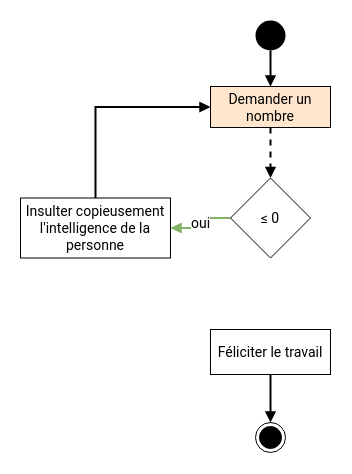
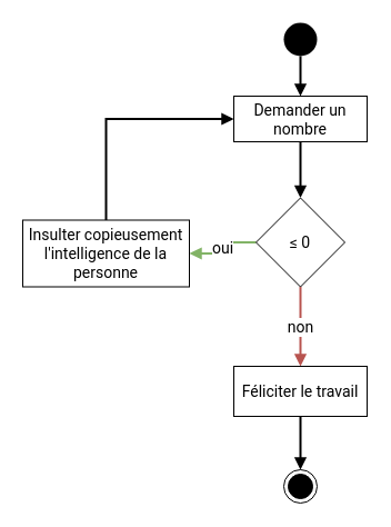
  <mxCell id="0" />
  <mxCell id="1" parent="0" />
  <mxCell id="2" style="edgeStyle=orthogonalEdgeStyle;rounded=0;orthogonalLoop=1;jettySize=auto;html=1;fontSize=14;endArrow=block;endFill=1;strokeWidth=2;exitX=0.5;exitY=1;exitDx=0;exitDy=0;" edge="1" parent="1" source="13" target="4"><mxGeometry relative="1" as="geometry"><mxPoint x="270" y="55" as="sourcePoint" /></mxGeometry></mxCell>
- <mxCell id="3" value="" style="edgeStyle=orthogonalEdgeStyle;rounded=0;orthogonalLoop=1;jettySize=auto;html=1;fontSize=14;endArrow=block;endFill=1;strokeWidth=2;dashed=1;" edge="1" parent="1" source="4" target="7"><mxGeometry relative="1" as="geometry" /></mxCell>
- <mxCell id="4" value="Demander un nombre" style="rounded=0;whiteSpace=wrap;html=1;fontFamily=Roboto;fontSource=https%3A%2F%2Ffonts.googleapis.com%2Fcss%3Ffamily%3DRoboto;fontSize=14;fillColor=#ffe6cc;" vertex="1" parent="1"><mxGeometry x="210" y="86" width="120" height="41" as="geometry" /></mxCell>
+ <mxCell id="3" value="" style="edgeStyle=orthogonalEdgeStyle;rounded=0;orthogonalLoop=1;jettySize=auto;html=1;fontSize=14;endArrow=block;endFill=1;strokeWidth=2;" edge="1" parent="1" source="4" target="7"><mxGeometry relative="1" as="geometry" /></mxCell>
+ <mxCell id="4" value="Demander un nombre" style="rounded=0;whiteSpace=wrap;html=1;fontFamily=Roboto;fontSource=https%3A%2F%2Ffonts.googleapis.com%2Fcss%3Ffamily%3DRoboto;fontSize=14;" vertex="1" parent="1"><mxGeometry x="210" y="86" width="120" height="41" as="geometry" /></mxCell>
  <mxCell id="5" value="oui" style="edgeStyle=orthogonalEdgeStyle;rounded=0;orthogonalLoop=1;jettySize=auto;html=1;fontFamily=Roboto;fontSource=https%3A%2F%2Ffonts.googleapis.com%2Fcss%3Ffamily%3DRoboto;fontSize=14;fontColor=#000000;endArrow=block;endFill=1;strokeWidth=2;fillColor=#d5e8d4;strokeColor=#82b366;" edge="1" parent="1" source="7" target="9"><mxGeometry relative="1" as="geometry" /></mxCell>
+ <mxCell id="6" value="non" style="edgeStyle=orthogonalEdgeStyle;rounded=0;orthogonalLoop=1;jettySize=auto;html=1;fontFamily=Roboto;fontSource=https%3A%2F%2Ffonts.googleapis.com%2Fcss%3Ffamily%3DRoboto;fontSize=14;fontColor=#000000;endArrow=block;endFill=1;strokeWidth=2;fillColor=#f8cecc;strokeColor=#b85450;" edge="1" parent="1" source="7" target="11"><mxGeometry relative="1" as="geometry" /></mxCell>
  <mxCell id="7" value="&lt;span style=&quot;font-family: &amp;#34;source sans pro&amp;#34; , &amp;#34;roboto&amp;#34; , &amp;#34;san francisco&amp;#34; , &amp;#34;segoe ui&amp;#34; , sans-serif&quot;&gt;&lt;font style=&quot;font-size: 14px&quot;&gt;≤&lt;/font&gt;&lt;/span&gt;&amp;nbsp;0" style="rhombus;whiteSpace=wrap;html=1;rounded=0;fontFamily=Roboto;fontSource=https%3A%2F%2Ffonts.googleapis.com%2Fcss%3Ffamily%3DRoboto;fontSize=14;" vertex="1" parent="1"><mxGeometry x="230" y="177.5" width="80" height="80" as="geometry" /></mxCell>
  <mxCell id="8" style="edgeStyle=orthogonalEdgeStyle;rounded=0;orthogonalLoop=1;jettySize=auto;html=1;exitX=0.5;exitY=0;exitDx=0;exitDy=0;entryX=0;entryY=0.5;entryDx=0;entryDy=0;fontFamily=Roboto;fontSource=https%3A%2F%2Ffonts.googleapis.com%2Fcss%3Ffamily%3DRoboto;fontSize=14;fontColor=#000000;endArrow=block;endFill=1;strokeWidth=2;" edge="1" parent="1" source="9" target="4"><mxGeometry relative="1" as="geometry" /></mxCell>
  <mxCell id="9" value="Insulter copieusement l'intelligence de la personne" style="whiteSpace=wrap;html=1;rounded=0;fontFamily=Roboto;fontSource=https%3A%2F%2Ffonts.googleapis.com%2Fcss%3Ffamily%3DRoboto;fontSize=14;" vertex="1" parent="1"><mxGeometry x="20" y="197.5" width="150" height="60" as="geometry" /></mxCell>
  <mxCell id="10" style="edgeStyle=orthogonalEdgeStyle;rounded=0;orthogonalLoop=1;jettySize=auto;html=1;exitX=0.5;exitY=1;exitDx=0;exitDy=0;entryX=0.5;entryY=0;entryDx=0;entryDy=0;fontFamily=Roboto;fontSource=https%3A%2F%2Ffonts.googleapis.com%2Fcss%3Ffamily%3DRoboto;fontSize=14;fontColor=#000000;endArrow=block;endFill=1;strokeWidth=2;" edge="1" parent="1" source="11" target="12"><mxGeometry relative="1" as="geometry"><mxPoint x="270" y="421" as="targetPoint" /></mxGeometry></mxCell>
  <mxCell id="11" value="Féliciter le travail" style="whiteSpace=wrap;html=1;rounded=0;fontFamily=Roboto;fontSource=https%3A%2F%2Ffonts.googleapis.com%2Fcss%3Ffamily%3DRoboto;fontSize=14;" vertex="1" parent="1"><mxGeometry x="210" y="329" width="120" height="45" as="geometry" /></mxCell>
  <mxCell id="12" value="" style="ellipse;html=1;shape=endState;fillColor=#000000;strokeColor=#000000;fontFamily=Roboto;fontSource=https%3A%2F%2Ffonts.googleapis.com%2Fcss%3Ffamily%3DRoboto;fontSize=14;fontColor=#000000;" vertex="1" parent="1"><mxGeometry x="255" y="422" width="30" height="30" as="geometry" /></mxCell>
  <mxCell id="13" value="" style="ellipse;fillColor=#000000;strokeColor=none;fontFamily=Roboto;fontSource=https%3A%2F%2Ffonts.googleapis.com%2Fcss%3Ffamily%3DRoboto;fontSize=14;fontColor=#000000;" vertex="1" parent="1"><mxGeometry x="255" y="20" width="30" height="30" as="geometry" /></mxCell>
